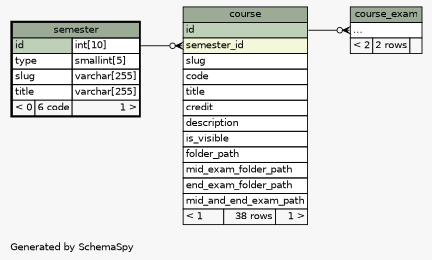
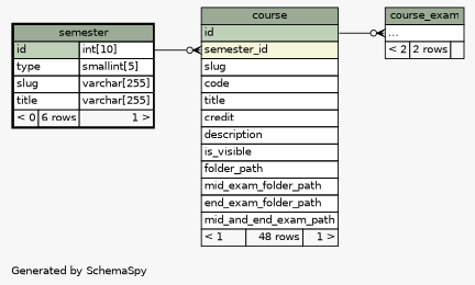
  digraph {
    bgcolor="#f7f7f7"
    fontname=Helvetica
    fontsize=11
    label="\nGenerated by SchemaSpy"
    labeljust=l
    nodesep=0.18
    rankdir=RL
    ranksep=0.46
    node [fontname=Helvetica fontsize=11 shape=plaintext]
    edge [arrowhead=none arrowsize=0.8 arrowtail=crowodot dir=back]
-   n1 [label=<     <TABLE BORDER="0" CELLBORDER="1" CELLSPACING="0" BGCOLOR="#ffffff">       <TR><TD COLSPAN="3" BGCOLOR="#9bab96" ALIGN="CENTER">course</TD></TR>       <TR><TD PORT="id" COLSPAN="3" BGCOLOR="#bed1b8" ALIGN="LEFT">id</TD></TR>       <TR><TD PORT="semester_id" COLSPAN="3" BGCOLOR="#f4f7da" ALIGN="LEFT">semester_id</TD></TR>       <TR><TD PORT="slug" COLSPAN="3" ALIGN="LEFT">slug</TD></TR>       <TR><TD PORT="code" COLSPAN="3" ALIGN="LEFT">code</TD></TR>       <TR><TD PORT="title" COLSPAN="3" ALIGN="LEFT">title</TD></TR>       <TR><TD PORT="credit" COLSPAN="3" ALIGN="LEFT">credit</TD></TR>       <TR><TD PORT="description" COLSPAN="3" ALIGN="LEFT">description</TD></TR>       <TR><TD PORT="is_visible" COLSPAN="3" ALIGN="LEFT">is_visible</TD></TR>       <TR><TD PORT="folder_path" COLSPAN="3" ALIGN="LEFT">folder_path</TD></TR>       <TR><TD PORT="mid_exam_folder_path" COLSPAN="3" ALIGN="LEFT">mid_exam_folder_path</TD></TR>       <TR><TD PORT="end_exam_folder_path" COLSPAN="3" ALIGN="LEFT">end_exam_folder_path</TD></TR>       <TR><TD PORT="mid_and_end_exam_path" COLSPAN="3" ALIGN="LEFT">mid_and_end_exam_path</TD></TR>       <TR><TD ALIGN="LEFT" BGCOLOR="#f7f7f7">&lt; 1</TD><TD ALIGN="RIGHT" BGCOLOR="#f7f7f7">38 rows</TD><TD ALIGN="RIGHT" BGCOLOR="#f7f7f7">1 &gt;</TD></TR>     </TABLE>>]
-   n2 [label=<     <TABLE BORDER="2" CELLBORDER="1" CELLSPACING="0" BGCOLOR="#ffffff">       <TR><TD COLSPAN="3" BGCOLOR="#9bab96" ALIGN="CENTER">semester</TD></TR>       <TR><TD PORT="id" COLSPAN="2" BGCOLOR="#bed1b8" ALIGN="LEFT">id</TD><TD PORT="id.type" ALIGN="LEFT">int[10]</TD></TR>       <TR><TD PORT="type" COLSPAN="2" ALIGN="LEFT">type</TD><TD PORT="type.type" ALIGN="LEFT">smallint[5]</TD></TR>       <TR><TD PORT="slug" COLSPAN="2" ALIGN="LEFT">slug</TD><TD PORT="slug.type" ALIGN="LEFT">varchar[255]</TD></TR>       <TR><TD PORT="title" COLSPAN="2" ALIGN="LEFT">title</TD><TD PORT="title.type" ALIGN="LEFT">varchar[255]</TD></TR>       <TR><TD ALIGN="LEFT" BGCOLOR="#f7f7f7">&lt; 0</TD><TD ALIGN="RIGHT" BGCOLOR="#f7f7f7">6 code</TD><TD ALIGN="RIGHT" BGCOLOR="#f7f7f7">1 &gt;</TD></TR>     </TABLE>>]
+   n1 [label=<     <TABLE BORDER="0" CELLBORDER="1" CELLSPACING="0" BGCOLOR="#ffffff">       <TR><TD COLSPAN="3" BGCOLOR="#9bab96" ALIGN="CENTER">course</TD></TR>       <TR><TD PORT="id" COLSPAN="3" BGCOLOR="#bed1b8" ALIGN="LEFT">id</TD></TR>       <TR><TD PORT="semester_id" COLSPAN="3" BGCOLOR="#f4f7da" ALIGN="LEFT">semester_id</TD></TR>       <TR><TD PORT="slug" COLSPAN="3" ALIGN="LEFT">slug</TD></TR>       <TR><TD PORT="code" COLSPAN="3" ALIGN="LEFT">code</TD></TR>       <TR><TD PORT="title" COLSPAN="3" ALIGN="LEFT">title</TD></TR>       <TR><TD PORT="credit" COLSPAN="3" ALIGN="LEFT">credit</TD></TR>       <TR><TD PORT="description" COLSPAN="3" ALIGN="LEFT">description</TD></TR>       <TR><TD PORT="is_visible" COLSPAN="3" ALIGN="LEFT">is_visible</TD></TR>       <TR><TD PORT="folder_path" COLSPAN="3" ALIGN="LEFT">folder_path</TD></TR>       <TR><TD PORT="mid_exam_folder_path" COLSPAN="3" ALIGN="LEFT">mid_exam_folder_path</TD></TR>       <TR><TD PORT="end_exam_folder_path" COLSPAN="3" ALIGN="LEFT">end_exam_folder_path</TD></TR>       <TR><TD PORT="mid_and_end_exam_path" COLSPAN="3" ALIGN="LEFT">mid_and_end_exam_path</TD></TR>       <TR><TD ALIGN="LEFT" BGCOLOR="#f7f7f7">&lt; 1</TD><TD ALIGN="RIGHT" BGCOLOR="#f7f7f7">48 rows</TD><TD ALIGN="RIGHT" BGCOLOR="#f7f7f7">1 &gt;</TD></TR>     </TABLE>>]
+   n2 [label=<     <TABLE BORDER="2" CELLBORDER="1" CELLSPACING="0" BGCOLOR="#ffffff">       <TR><TD COLSPAN="3" BGCOLOR="#9bab96" ALIGN="CENTER">semester</TD></TR>       <TR><TD PORT="id" COLSPAN="2" BGCOLOR="#bed1b8" ALIGN="LEFT">id</TD><TD PORT="id.type" ALIGN="LEFT">int[10]</TD></TR>       <TR><TD PORT="type" COLSPAN="2" ALIGN="LEFT">type</TD><TD PORT="type.type" ALIGN="LEFT">smallint[5]</TD></TR>       <TR><TD PORT="slug" COLSPAN="2" ALIGN="LEFT">slug</TD><TD PORT="slug.type" ALIGN="LEFT">varchar[255]</TD></TR>       <TR><TD PORT="title" COLSPAN="2" ALIGN="LEFT">title</TD><TD PORT="title.type" ALIGN="LEFT">varchar[255]</TD></TR>       <TR><TD ALIGN="LEFT" BGCOLOR="#f7f7f7">&lt; 0</TD><TD ALIGN="RIGHT" BGCOLOR="#f7f7f7">6 rows</TD><TD ALIGN="RIGHT" BGCOLOR="#f7f7f7">1 &gt;</TD></TR>     </TABLE>>]
    n3 [label=<     <TABLE BORDER="0" CELLBORDER="1" CELLSPACING="0" BGCOLOR="#ffffff">       <TR><TD COLSPAN="3" BGCOLOR="#9bab96" ALIGN="CENTER">course_exam</TD></TR>       <TR><TD PORT="elipses" COLSPAN="3" ALIGN="LEFT">...</TD></TR>       <TR><TD ALIGN="LEFT" BGCOLOR="#f7f7f7">&lt; 2</TD><TD ALIGN="RIGHT" BGCOLOR="#f7f7f7">2 rows</TD><TD ALIGN="RIGHT" BGCOLOR="#f7f7f7">  </TD></TR>     </TABLE>>]
    n1 -> n2 [headport="id.type:e" tailport="semester_id:w"]
    n3 -> n1 [headport="id:e" tailport="elipses:w"]
  }
